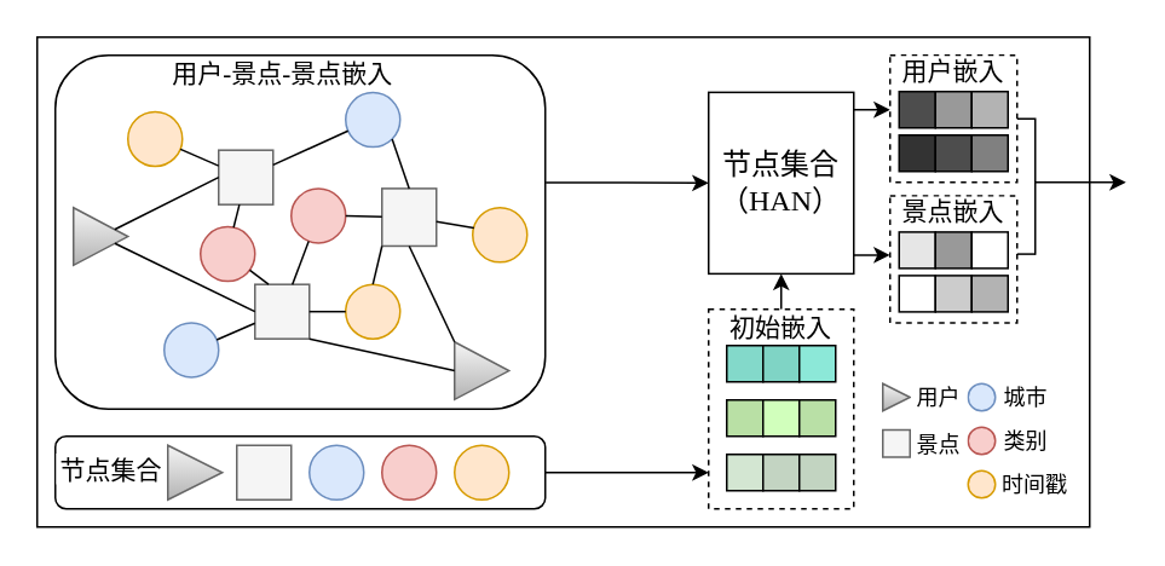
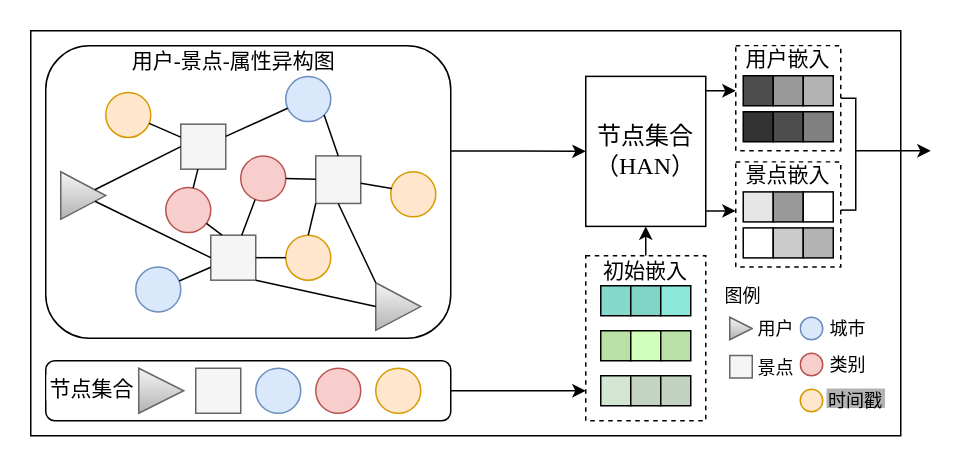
  <mxCell id="0" />
  <mxCell id="1" parent="0" />
  <mxCell id="2" value="" style="rounded=0;whiteSpace=wrap;html=1;" vertex="1" parent="1"><mxGeometry x="20" y="20" width="580" height="270" as="geometry" /></mxCell>
  <mxCell id="3" value="" style="rounded=1;whiteSpace=wrap;html=1;" vertex="1" parent="1"><mxGeometry x="30" y="240" width="270" height="40" as="geometry" /></mxCell>
  <mxCell id="4" style="edgeStyle=orthogonalEdgeStyle;rounded=0;orthogonalLoop=1;jettySize=auto;html=1;exitX=0.993;exitY=0.897;exitDx=0;exitDy=0;exitPerimeter=0;entryX=0;entryY=0.465;entryDx=0;entryDy=0;entryPerimeter=0;" edge="1" parent="1" source="6" target="66"><mxGeometry relative="1" as="geometry"><mxPoint x="480" y="140" as="targetPoint" /></mxGeometry></mxCell>
  <mxCell id="5" style="edgeStyle=orthogonalEdgeStyle;rounded=0;orthogonalLoop=1;jettySize=auto;html=1;exitX=1;exitY=0.096;exitDx=0;exitDy=0;exitPerimeter=0;entryX=0;entryY=0.429;entryDx=0;entryDy=0;entryPerimeter=0;" edge="1" parent="1" source="6" target="84"><mxGeometry relative="1" as="geometry"><mxPoint x="480" y="60" as="targetPoint" /></mxGeometry></mxCell>
  <mxCell id="6" value="" style="rounded=0;whiteSpace=wrap;html=1;fontSize=15;" vertex="1" parent="1"><mxGeometry x="390" y="50.42" width="80" height="100" as="geometry" /></mxCell>
  <mxCell id="7" value="" style="ellipse;whiteSpace=wrap;html=1;aspect=fixed;fillColor=#ffe6cc;strokeColor=#d79b00;" vertex="1" parent="1"><mxGeometry x="250" y="245" width="30" height="30" as="geometry" /></mxCell>
  <mxCell id="8" value="&lt;span style=&quot;color: rgba(0, 0, 0, 0); font-family: monospace; font-size: 0px; text-align: start; text-wrap: nowrap;&quot;&gt;%3CmxGraphModel%3E%3Croot%3E%3CmxCell%20id%3D%220%22%2F%3E%3CmxCell%20id%3D%221%22%20parent%3D%220%22%2F%3E%3CmxCell%20id%3D%222%22%20value%3D%22%22%20style%3D%22ellipse%3BwhiteSpace%3Dwrap%3Bhtml%3D1%3Baspect%3Dfixed%3BfillColor%3D%23ffe6cc%3BstrokeColor%3D%23d79b00%3B%22%20vertex%3D%221%22%20parent%3D%221%22%3E%3CmxGeometry%20x%3D%2280%22%20y%3D%22290%22%20width%3D%2230%22%20height%3D%2230%22%20as%3D%22geometry%22%2F%3E%3C%2FmxCell%3E%3C%2Froot%3E%3C%2FmxGraphModel%3E&lt;/span&gt;" style="triangle;whiteSpace=wrap;html=1;fillColor=#f5f5f5;gradientColor=#b3b3b3;strokeColor=#666666;" vertex="1" parent="1"><mxGeometry x="92" y="245" width="30" height="30" as="geometry" /></mxCell>
  <mxCell id="9" value="" style="ellipse;whiteSpace=wrap;html=1;aspect=fixed;fillColor=#f8cecc;strokeColor=#b85450;" vertex="1" parent="1"><mxGeometry x="210" y="245" width="30" height="30" as="geometry" /></mxCell>
  <mxCell id="10" value="" style="ellipse;whiteSpace=wrap;html=1;aspect=fixed;fillColor=#dae8fc;strokeColor=#6c8ebf;" vertex="1" parent="1"><mxGeometry x="170" y="245" width="30" height="30" as="geometry" /></mxCell>
  <mxCell id="11" value="" style="whiteSpace=wrap;html=1;aspect=fixed;fillColor=#f5f5f5;fontColor=#333333;strokeColor=#666666;" vertex="1" parent="1"><mxGeometry x="130" y="245" width="30" height="30" as="geometry" /></mxCell>
  <mxCell id="12" style="edgeStyle=orthogonalEdgeStyle;rounded=0;orthogonalLoop=1;jettySize=auto;html=1;exitX=1;exitY=0.5;exitDx=0;exitDy=0;entryX=0;entryY=0.818;entryDx=0;entryDy=0;entryPerimeter=0;" edge="1" parent="1" source="3" target="46"><mxGeometry relative="1" as="geometry"><mxPoint x="350" y="280" as="targetPoint" /></mxGeometry></mxCell>
  <mxCell id="13" style="edgeStyle=orthogonalEdgeStyle;rounded=0;orthogonalLoop=1;jettySize=auto;html=1;entryX=0;entryY=0.5;entryDx=0;entryDy=0;exitX=1.001;exitY=0.36;exitDx=0;exitDy=0;exitPerimeter=0;" edge="1" parent="1" source="14" target="6"><mxGeometry relative="1" as="geometry"><mxPoint x="380" y="127.5" as="targetPoint" /></mxGeometry></mxCell>
  <mxCell id="14" value="" style="rounded=1;whiteSpace=wrap;html=1;" vertex="1" parent="1"><mxGeometry x="30" y="30" width="270" height="195" as="geometry" /></mxCell>
  <mxCell id="15" value="" style="rounded=0;whiteSpace=wrap;html=1;fillColor=#f5f5f5;fontColor=#333333;strokeColor=#666666;" vertex="1" parent="1"><mxGeometry x="210" y="103.429" width="30" height="31.714" as="geometry" /></mxCell>
  <mxCell id="16" value="&lt;span style=&quot;color: rgba(0, 0, 0, 0); font-family: monospace; font-size: 0px; text-align: start; text-wrap: nowrap;&quot;&gt;%3CmxGraphModel%3E%3Croot%3E%3CmxCell%20id%3D%220%22%2F%3E%3CmxCell%20id%3D%221%22%20parent%3D%220%22%2F%3E%3CmxCell%20id%3D%222%22%20value%3D%22%22%20style%3D%22ellipse%3BwhiteSpace%3Dwrap%3Bhtml%3D1%3Baspect%3Dfixed%3BfillColor%3D%23ffe6cc%3BstrokeColor%3D%23d79b00%3B%22%20vertex%3D%221%22%20parent%3D%221%22%3E%3CmxGeometry%20x%3D%2280%22%20y%3D%22290%22%20width%3D%2230%22%20height%3D%2230%22%20as%3D%22geometry%22%2F%3E%3C%2FmxCell%3E%3C%2Froot%3E%3C%2FmxGraphModel%3E&lt;/span&gt;" style="triangle;whiteSpace=wrap;html=1;fillColor=#f5f5f5;gradientColor=#b3b3b3;strokeColor=#666666;" vertex="1" parent="1"><mxGeometry x="40" y="114" width="30" height="31.714" as="geometry" /></mxCell>
  <mxCell id="17" value="" style="triangle;whiteSpace=wrap;html=1;fillColor=#f5f5f5;gradientColor=#b3b3b3;strokeColor=#666666;" vertex="1" parent="1"><mxGeometry x="250" y="188" width="30" height="31.714" as="geometry" /></mxCell>
  <mxCell id="18" value="" style="whiteSpace=wrap;html=1;aspect=fixed;fillColor=#f5f5f5;fontColor=#333333;strokeColor=#666666;" vertex="1" parent="1"><mxGeometry x="120" y="82.286" width="30" height="30" as="geometry" /></mxCell>
  <mxCell id="19" value="" style="ellipse;whiteSpace=wrap;html=1;aspect=fixed;fillColor=#f8cecc;strokeColor=#b85450;" vertex="1" parent="1"><mxGeometry x="110" y="124.571" width="30" height="30" as="geometry" /></mxCell>
  <mxCell id="20" value="" style="ellipse;whiteSpace=wrap;html=1;aspect=fixed;fillColor=#f8cecc;strokeColor=#b85450;" vertex="1" parent="1"><mxGeometry x="160" y="103.429" width="30" height="30" as="geometry" /></mxCell>
  <mxCell id="21" value="" style="ellipse;whiteSpace=wrap;html=1;aspect=fixed;fillColor=#ffe6cc;strokeColor=#d79b00;" vertex="1" parent="1"><mxGeometry x="70" y="61.143" width="30" height="30" as="geometry" /></mxCell>
  <mxCell id="22" value="" style="ellipse;whiteSpace=wrap;html=1;aspect=fixed;fillColor=#ffe6cc;strokeColor=#d79b00;" vertex="1" parent="1"><mxGeometry x="260" y="114" width="30" height="30" as="geometry" /></mxCell>
  <mxCell id="23" value="" style="ellipse;whiteSpace=wrap;html=1;aspect=fixed;fillColor=#ffe6cc;strokeColor=#d79b00;" vertex="1" parent="1"><mxGeometry x="190" y="156.286" width="30" height="30" as="geometry" /></mxCell>
  <mxCell id="24" value="" style="ellipse;whiteSpace=wrap;html=1;aspect=fixed;fillColor=#dae8fc;strokeColor=#6c8ebf;" vertex="1" parent="1"><mxGeometry x="190" y="50.571" width="30" height="30" as="geometry" /></mxCell>
  <mxCell id="25" value="" style="whiteSpace=wrap;html=1;aspect=fixed;fillColor=#f5f5f5;fontColor=#333333;strokeColor=#666666;" vertex="1" parent="1"><mxGeometry x="140" y="156.286" width="30" height="30" as="geometry" /></mxCell>
  <mxCell id="26" value="" style="ellipse;whiteSpace=wrap;html=1;aspect=fixed;fillColor=#dae8fc;strokeColor=#6c8ebf;" vertex="1" parent="1"><mxGeometry x="90" y="177.429" width="30" height="30" as="geometry" /></mxCell>
  <mxCell id="27" value="" style="endArrow=none;html=1;rounded=0;" edge="1" parent="1" source="18" target="24"><mxGeometry width="50" height="50" relative="1" as="geometry"><mxPoint x="340" y="188" as="sourcePoint" /><mxPoint x="390" y="135.143" as="targetPoint" /></mxGeometry></mxCell>
  <mxCell id="28" value="" style="endArrow=none;html=1;rounded=0;" edge="1" parent="1" source="21" target="18"><mxGeometry width="50" height="50" relative="1" as="geometry"><mxPoint x="-20" y="166.857" as="sourcePoint" /><mxPoint x="30" y="114" as="targetPoint" /></mxGeometry></mxCell>
  <mxCell id="29" value="" style="endArrow=none;html=1;rounded=0;entryX=0;entryY=0.5;entryDx=0;entryDy=0;" edge="1" parent="1" source="16" target="18"><mxGeometry width="50" height="50" relative="1" as="geometry"><mxPoint x="340" y="188" as="sourcePoint" /><mxPoint x="390" y="135.143" as="targetPoint" /></mxGeometry></mxCell>
  <mxCell id="30" value="" style="endArrow=none;html=1;rounded=0;entryX=0.5;entryY=1;entryDx=0;entryDy=0;" edge="1" parent="1" target="15"><mxGeometry width="50" height="50" relative="1" as="geometry"><mxPoint x="250" y="188" as="sourcePoint" /><mxPoint x="215" y="262.751" as="targetPoint" /></mxGeometry></mxCell>
  <mxCell id="31" value="" style="endArrow=none;html=1;rounded=0;entryX=0;entryY=0.5;entryDx=0;entryDy=0;" edge="1" parent="1" source="16" target="25"><mxGeometry width="50" height="50" relative="1" as="geometry"><mxPoint x="340" y="188" as="sourcePoint" /><mxPoint x="390" y="135.143" as="targetPoint" /></mxGeometry></mxCell>
  <mxCell id="32" value="" style="endArrow=none;html=1;rounded=0;exitX=1;exitY=1;exitDx=0;exitDy=0;entryX=0;entryY=0.5;entryDx=0;entryDy=0;" edge="1" parent="1" source="25" target="17"><mxGeometry width="50" height="50" relative="1" as="geometry"><mxPoint x="300" y="188" as="sourcePoint" /><mxPoint x="350" y="135.143" as="targetPoint" /></mxGeometry></mxCell>
  <mxCell id="33" value="" style="endArrow=none;html=1;rounded=0;exitX=1;exitY=1;exitDx=0;exitDy=0;entryX=0.5;entryY=0;entryDx=0;entryDy=0;" edge="1" parent="1" source="24" target="15"><mxGeometry width="50" height="50" relative="1" as="geometry"><mxPoint x="300" y="188" as="sourcePoint" /><mxPoint x="350" y="135.143" as="targetPoint" /></mxGeometry></mxCell>
  <mxCell id="34" value="" style="endArrow=none;html=1;rounded=0;" edge="1" parent="1" source="26" target="25"><mxGeometry width="50" height="50" relative="1" as="geometry"><mxPoint x="300" y="188" as="sourcePoint" /><mxPoint x="350" y="135.143" as="targetPoint" /></mxGeometry></mxCell>
  <mxCell id="35" value="" style="endArrow=none;html=1;rounded=0;entryX=0.024;entryY=0.371;entryDx=0;entryDy=0;entryPerimeter=0;" edge="1" parent="1" source="15" target="22"><mxGeometry width="50" height="50" relative="1" as="geometry"><mxPoint x="300" y="188" as="sourcePoint" /><mxPoint x="350" y="135.143" as="targetPoint" /></mxGeometry></mxCell>
  <mxCell id="36" value="" style="endArrow=none;html=1;rounded=0;entryX=0;entryY=1;entryDx=0;entryDy=0;exitX=0.5;exitY=0;exitDx=0;exitDy=0;" edge="1" parent="1" source="23" target="15"><mxGeometry width="50" height="50" relative="1" as="geometry"><mxPoint x="120" y="283.143" as="sourcePoint" /><mxPoint x="170" y="230.286" as="targetPoint" /></mxGeometry></mxCell>
  <mxCell id="37" value="" style="endArrow=none;html=1;rounded=0;" edge="1" parent="1" source="25" target="23"><mxGeometry width="50" height="50" relative="1" as="geometry"><mxPoint x="300" y="188" as="sourcePoint" /><mxPoint x="350" y="135.143" as="targetPoint" /></mxGeometry></mxCell>
  <mxCell id="38" value="" style="endArrow=none;html=1;rounded=0;" edge="1" parent="1" source="25" target="20"><mxGeometry width="50" height="50" relative="1" as="geometry"><mxPoint x="300" y="188" as="sourcePoint" /><mxPoint x="350" y="135.143" as="targetPoint" /></mxGeometry></mxCell>
  <mxCell id="39" value="" style="endArrow=none;html=1;rounded=0;entryX=0.25;entryY=0;entryDx=0;entryDy=0;" edge="1" parent="1" source="19" target="25"><mxGeometry width="50" height="50" relative="1" as="geometry"><mxPoint x="140" y="272.571" as="sourcePoint" /><mxPoint x="190" y="219.714" as="targetPoint" /></mxGeometry></mxCell>
  <mxCell id="40" value="" style="endArrow=none;html=1;rounded=0;" edge="1" parent="1" source="19" target="18"><mxGeometry width="50" height="50" relative="1" as="geometry"><mxPoint x="20" y="304.286" as="sourcePoint" /><mxPoint x="70" y="251.429" as="targetPoint" /></mxGeometry></mxCell>
  <mxCell id="41" value="" style="endArrow=none;html=1;rounded=0;" edge="1" parent="1" source="20" target="15"><mxGeometry width="50" height="50" relative="1" as="geometry"><mxPoint x="130" y="357.143" as="sourcePoint" /><mxPoint x="180" y="304.286" as="targetPoint" /></mxGeometry></mxCell>
- <mxCell id="42" value="&lt;font face=&quot;宋体&quot; style=&quot;font-size: 14px;&quot;&gt;用户-景点-景点嵌入&lt;/font&gt;" style="rounded=0;whiteSpace=wrap;html=1;strokeColor=#FFFFFF;fontSize=16;" vertex="1" parent="1"><mxGeometry x="77.5" y="32" width="155" height="14.57" as="geometry" /></mxCell>
+ <mxCell id="42" value="&lt;font face=&quot;宋体&quot; style=&quot;font-size: 14px;&quot;&gt;用户-景点-属性异构图&lt;/font&gt;" style="rounded=0;whiteSpace=wrap;html=1;strokeColor=#FFFFFF;fontSize=16;" vertex="1" parent="1"><mxGeometry x="77.5" y="32" width="155" height="14.57" as="geometry" /></mxCell>
  <mxCell id="43" style="edgeStyle=orthogonalEdgeStyle;rounded=0;orthogonalLoop=1;jettySize=auto;html=1;exitX=0.5;exitY=0;exitDx=0;exitDy=0;entryX=0.5;entryY=1;entryDx=0;entryDy=0;" edge="1" parent="1" source="46" target="6"><mxGeometry relative="1" as="geometry" /></mxCell>
  <mxCell id="44" value="&lt;font face=&quot;宋体&quot;&gt;节点集合（HAN）&lt;/font&gt;" style="rounded=0;whiteSpace=wrap;html=1;strokeColor=#FFFFFF;fontSize=16;" vertex="1" parent="1"><mxGeometry x="397" y="76.28" width="66" height="48.29" as="geometry" /></mxCell>
  <mxCell id="45" value="&lt;font face=&quot;宋体&quot; style=&quot;font-size: 14px;&quot;&gt;节点集合&lt;/font&gt;" style="rounded=0;whiteSpace=wrap;html=1;strokeColor=#FFFFFF;fontSize=16;" vertex="1" parent="1"><mxGeometry x="31" y="250" width="60" height="16" as="geometry" /></mxCell>
  <mxCell id="46" value="" style="rounded=0;whiteSpace=wrap;html=1;glass=0;shadow=0;dashed=1;" vertex="1" parent="1"><mxGeometry x="390" y="170" width="80" height="110" as="geometry" /></mxCell>
  <mxCell id="47" value="" style="group" vertex="1" connectable="0" parent="1"><mxGeometry x="400" y="190" width="60" height="20" as="geometry" /></mxCell>
  <mxCell id="48" value="" style="rounded=0;whiteSpace=wrap;html=1;fillColor=#83D9CA;strokeColor=default;" vertex="1" parent="47"><mxGeometry width="20" height="20" as="geometry" /></mxCell>
  <mxCell id="49" value="" style="rounded=0;whiteSpace=wrap;html=1;strokeColor=#000000;fillColor=#7FD4C5;" vertex="1" parent="47"><mxGeometry x="20" width="20" height="20" as="geometry" /></mxCell>
  <mxCell id="50" value="" style="rounded=0;whiteSpace=wrap;html=1;fillColor=#8CE8D8;" vertex="1" parent="47"><mxGeometry x="40" width="20" height="20" as="geometry" /></mxCell>
  <mxCell id="51" value="" style="rounded=0;whiteSpace=wrap;html=1;fillColor=#B9E0A5;strokeColor=#000000;" vertex="1" parent="1"><mxGeometry x="400" y="220" width="20" height="20" as="geometry" /></mxCell>
  <mxCell id="52" value="" style="rounded=0;whiteSpace=wrap;html=1;strokeColor=#000000;fillColor=#D1FFBC;" vertex="1" parent="1"><mxGeometry x="420" y="220" width="20" height="20" as="geometry" /></mxCell>
  <mxCell id="53" value="" style="rounded=0;whiteSpace=wrap;html=1;fillColor=#B9E0A6;" vertex="1" parent="1"><mxGeometry x="440" y="220" width="20" height="20" as="geometry" /></mxCell>
  <mxCell id="54" value="" style="group" vertex="1" connectable="0" parent="1"><mxGeometry x="400" y="250" width="60" height="20" as="geometry" /></mxCell>
  <mxCell id="55" value="" style="rounded=0;whiteSpace=wrap;html=1;fillColor=#D3E6D2;strokeColor=#000000;" vertex="1" parent="54"><mxGeometry width="20" height="20" as="geometry" /></mxCell>
  <mxCell id="56" value="" style="rounded=0;whiteSpace=wrap;html=1;strokeColor=#000000;fillColor=#C3D4C2;" vertex="1" parent="54"><mxGeometry x="20" width="20" height="20" as="geometry" /></mxCell>
  <mxCell id="57" value="" style="rounded=0;whiteSpace=wrap;html=1;fillColor=#C2D4C1;" vertex="1" parent="54"><mxGeometry x="40" width="20" height="20" as="geometry" /></mxCell>
  <mxCell id="58" value="&lt;font face=&quot;宋体&quot; style=&quot;font-size: 14px;&quot;&gt;初始嵌入&lt;/font&gt;" style="rounded=0;whiteSpace=wrap;html=1;strokeColor=#FFFFFF;fontSize=16;" vertex="1" parent="1"><mxGeometry x="400" y="172.29" width="60" height="14" as="geometry" /></mxCell>
+ <mxCell id="59" value="&lt;font face=&quot;宋体&quot; style=&quot;font-size: 12px;&quot;&gt;图例&lt;/font&gt;" style="rounded=0;whiteSpace=wrap;html=1;strokeColor=#FFFFFF;fontSize=16;" vertex="1" parent="1"><mxGeometry x="480" y="188" width="30" height="14" as="geometry" /></mxCell>
  <mxCell id="60" value="&lt;span style=&quot;color: rgba(0, 0, 0, 0); font-family: monospace; font-size: 0px; text-align: start; text-wrap: nowrap;&quot;&gt;%3CmxGraphModel%3E%3Croot%3E%3CmxCell%20id%3D%220%22%2F%3E%3CmxCell%20id%3D%221%22%20parent%3D%220%22%2F%3E%3CmxCell%20id%3D%222%22%20value%3D%22%22%20style%3D%22ellipse%3BwhiteSpace%3Dwrap%3Bhtml%3D1%3Baspect%3Dfixed%3BfillColor%3D%23ffe6cc%3BstrokeColor%3D%23d79b00%3B%22%20vertex%3D%221%22%20parent%3D%221%22%3E%3CmxGeometry%20x%3D%2280%22%20y%3D%22290%22%20width%3D%2230%22%20height%3D%2230%22%20as%3D%22geometry%22%2F%3E%3C%2FmxCell%3E%3C%2Froot%3E%3C%2FmxGraphModel%3E&lt;/span&gt;" style="triangle;whiteSpace=wrap;html=1;fillColor=#f5f5f5;gradientColor=#b3b3b3;strokeColor=#666666;" vertex="1" parent="1"><mxGeometry x="486" y="211" width="15" height="15" as="geometry" /></mxCell>
  <mxCell id="61" value="" style="whiteSpace=wrap;html=1;aspect=fixed;fillColor=#f5f5f5;fontColor=#333333;strokeColor=#666666;" vertex="1" parent="1"><mxGeometry x="486" y="236.5" width="15" height="15" as="geometry" /></mxCell>
  <mxCell id="62" value="" style="ellipse;whiteSpace=wrap;html=1;aspect=fixed;fillColor=#dae8fc;strokeColor=#6c8ebf;" vertex="1" parent="1"><mxGeometry x="533" y="211" width="15" height="15" as="geometry" /></mxCell>
  <mxCell id="63" value="" style="ellipse;whiteSpace=wrap;html=1;aspect=fixed;fillColor=#f8cecc;strokeColor=#b85450;" vertex="1" parent="1"><mxGeometry x="533" y="235" width="15" height="15" as="geometry" /></mxCell>
  <mxCell id="64" value="" style="ellipse;whiteSpace=wrap;html=1;aspect=fixed;fillColor=#ffe6cc;strokeColor=#d79b00;" vertex="1" parent="1"><mxGeometry x="533" y="259" width="15" height="15" as="geometry" /></mxCell>
  <mxCell id="65" value="" style="group" vertex="1" connectable="0" parent="1"><mxGeometry x="490" y="107.43" width="70" height="70" as="geometry" /></mxCell>
  <mxCell id="66" value="" style="rounded=0;whiteSpace=wrap;html=1;dashed=1;" vertex="1" parent="65"><mxGeometry width="70" height="70" as="geometry" /></mxCell>
  <mxCell id="67" value="&lt;font face=&quot;宋体&quot; style=&quot;font-size: 14px;&quot;&gt;景点嵌入&lt;/font&gt;" style="rounded=0;whiteSpace=wrap;html=1;strokeColor=#FFFFFF;fontSize=16;" vertex="1" parent="65"><mxGeometry x="5" y="1" width="60" height="14" as="geometry" /></mxCell>
  <mxCell id="68" value="" style="group" vertex="1" connectable="0" parent="65"><mxGeometry x="5" y="20" width="60" height="20" as="geometry" /></mxCell>
  <mxCell id="69" value="" style="rounded=0;whiteSpace=wrap;html=1;fillColor=#E6E6E6;strokeColor=#000000;container=0;" vertex="1" parent="68"><mxGeometry width="20" height="20" as="geometry" /></mxCell>
  <mxCell id="70" value="" style="rounded=0;whiteSpace=wrap;html=1;strokeColor=#000000;fillColor=#999999;container=0;" vertex="1" parent="68"><mxGeometry x="20" width="20" height="20" as="geometry" /></mxCell>
  <mxCell id="71" value="" style="rounded=0;whiteSpace=wrap;html=1;fillColor=#FFFFFF;container=0;" vertex="1" parent="68"><mxGeometry x="40" width="20" height="20" as="geometry" /></mxCell>
  <mxCell id="72" value="" style="group" vertex="1" connectable="0" parent="65"><mxGeometry x="5" y="44" width="60" height="20" as="geometry" /></mxCell>
  <mxCell id="73" value="" style="rounded=0;whiteSpace=wrap;html=1;fillColor=#FFFFFF;strokeColor=#000000;" vertex="1" parent="72"><mxGeometry width="20" height="20" as="geometry" /></mxCell>
  <mxCell id="74" value="" style="rounded=0;whiteSpace=wrap;html=1;strokeColor=#000000;fillColor=#CCCCCC;" vertex="1" parent="72"><mxGeometry x="20" width="20" height="20" as="geometry" /></mxCell>
  <mxCell id="75" value="" style="rounded=0;whiteSpace=wrap;html=1;fillColor=#B3B3B3;" vertex="1" parent="72"><mxGeometry x="40" width="20" height="20" as="geometry" /></mxCell>
  <mxCell id="76" value="&lt;font face=&quot;宋体&quot; style=&quot;font-size: 12px;&quot;&gt;用户&lt;/font&gt;" style="rounded=0;whiteSpace=wrap;html=1;strokeColor=#FFFFFF;fontSize=16;" vertex="1" parent="1"><mxGeometry x="502" y="210" width="30" height="14" as="geometry" /></mxCell>
  <mxCell id="77" value="&lt;font face=&quot;宋体&quot; style=&quot;font-size: 12px;&quot;&gt;景点&lt;/font&gt;" style="rounded=0;whiteSpace=wrap;html=1;strokeColor=#FFFFFF;fontSize=16;" vertex="1" parent="1"><mxGeometry x="502" y="235.5" width="30" height="14" as="geometry" /></mxCell>
  <mxCell id="78" value="&lt;font face=&quot;宋体&quot; style=&quot;font-size: 12px;&quot;&gt;城市&lt;/font&gt;" style="rounded=0;whiteSpace=wrap;html=1;strokeColor=#FFFFFF;fontSize=16;" vertex="1" parent="1"><mxGeometry x="550" y="210" width="30" height="14" as="geometry" /></mxCell>
  <mxCell id="79" value="&lt;font face=&quot;宋体&quot; style=&quot;font-size: 12px;&quot;&gt;类别&lt;/font&gt;" style="rounded=0;whiteSpace=wrap;html=1;strokeColor=#FFFFFF;fontSize=16;" vertex="1" parent="1"><mxGeometry x="550" y="234" width="30" height="14" as="geometry" /></mxCell>
- <mxCell id="80" value="&lt;font face=&quot;宋体&quot; style=&quot;font-size: 12px;&quot;&gt;时间戳&lt;/font&gt;" style="rounded=0;whiteSpace=wrap;html=1;strokeColor=#FFFFFF;fontSize=16;" vertex="1" parent="1"><mxGeometry x="550" y="258" width="40" height="14" as="geometry" /></mxCell>
+ <mxCell id="80" value="&lt;font face=&quot;宋体&quot; style=&quot;font-size: 12px;&quot;&gt;时间戳&lt;/font&gt;" style="rounded=0;whiteSpace=wrap;html=1;strokeColor=#FFFFFF;fontSize=16;fillColor=#b3b3b3;" vertex="1" parent="1"><mxGeometry x="550" y="258" width="40" height="14" as="geometry" /></mxCell>
  <mxCell id="81" value="" style="line;strokeWidth=1;html=1;" vertex="1" parent="1"><mxGeometry x="560" y="134.57" width="10" height="10" as="geometry" /></mxCell>
  <mxCell id="82" value="" style="line;strokeWidth=1;direction=south;html=1;" vertex="1" parent="1"><mxGeometry x="565" y="99.93" width="10" height="40.07" as="geometry" /></mxCell>
  <mxCell id="83" style="edgeStyle=orthogonalEdgeStyle;rounded=0;orthogonalLoop=1;jettySize=auto;html=1;exitX=1;exitY=0.5;exitDx=0;exitDy=0;endArrow=classic;startFill=0;endFill=1;" edge="1" parent="1" source="84"><mxGeometry relative="1" as="geometry"><mxPoint x="620" y="100" as="targetPoint" /><Array as="points"><mxPoint x="570" y="65" /><mxPoint x="570" y="100" /></Array></mxGeometry></mxCell>
  <mxCell id="84" value="" style="rounded=0;whiteSpace=wrap;html=1;dashed=1;" vertex="1" parent="1"><mxGeometry x="490" y="30" width="70" height="70" as="geometry" /></mxCell>
  <mxCell id="85" value="&lt;font face=&quot;宋体&quot; style=&quot;font-size: 14px;&quot;&gt;用户嵌入&lt;/font&gt;" style="rounded=0;whiteSpace=wrap;html=1;strokeColor=#FFFFFF;fontSize=16;" vertex="1" parent="1"><mxGeometry x="495" y="31" width="60" height="14" as="geometry" /></mxCell>
  <mxCell id="86" value="" style="group" vertex="1" connectable="0" parent="1"><mxGeometry x="495" y="50" width="60" height="20" as="geometry" /></mxCell>
  <mxCell id="87" value="" style="rounded=0;whiteSpace=wrap;html=1;fillColor=#4D4D4D;strokeColor=#000000;container=0;" vertex="1" parent="86"><mxGeometry width="20" height="20" as="geometry" /></mxCell>
  <mxCell id="88" value="" style="rounded=0;whiteSpace=wrap;html=1;strokeColor=#000000;fillColor=#999999;container=0;" vertex="1" parent="86"><mxGeometry x="20" width="20" height="20" as="geometry" /></mxCell>
  <mxCell id="89" value="" style="rounded=0;whiteSpace=wrap;html=1;fillColor=#B3B3B3;container=0;" vertex="1" parent="86"><mxGeometry x="40" width="20" height="20" as="geometry" /></mxCell>
  <mxCell id="90" value="" style="group" vertex="1" connectable="0" parent="1"><mxGeometry x="495" y="74" width="60" height="20" as="geometry" /></mxCell>
  <mxCell id="91" value="" style="rounded=0;whiteSpace=wrap;html=1;fillColor=#333333;strokeColor=#000000;" vertex="1" parent="90"><mxGeometry width="20" height="20" as="geometry" /></mxCell>
  <mxCell id="92" value="" style="rounded=0;whiteSpace=wrap;html=1;strokeColor=#000000;fillColor=#4D4D4D;" vertex="1" parent="90"><mxGeometry x="20" width="20" height="20" as="geometry" /></mxCell>
  <mxCell id="93" value="" style="rounded=0;whiteSpace=wrap;html=1;fillColor=#808080;" vertex="1" parent="90"><mxGeometry x="40" width="20" height="20" as="geometry" /></mxCell>
